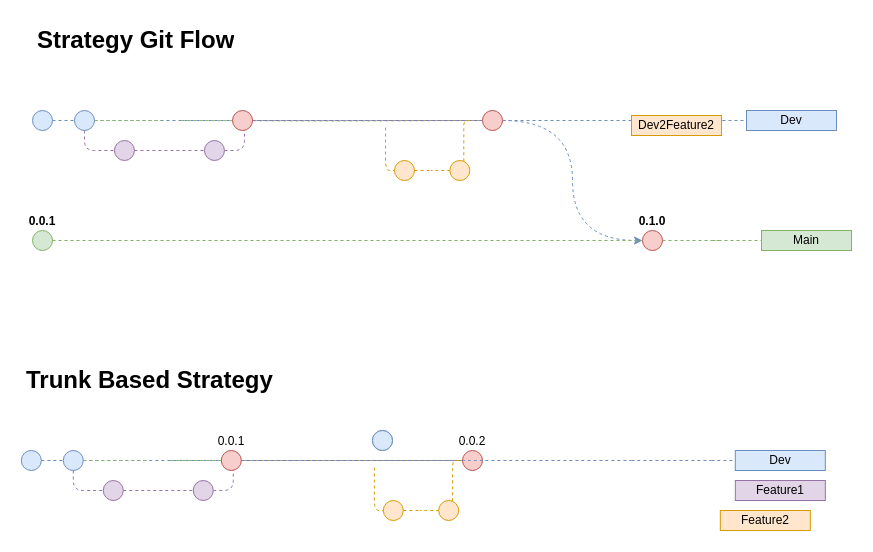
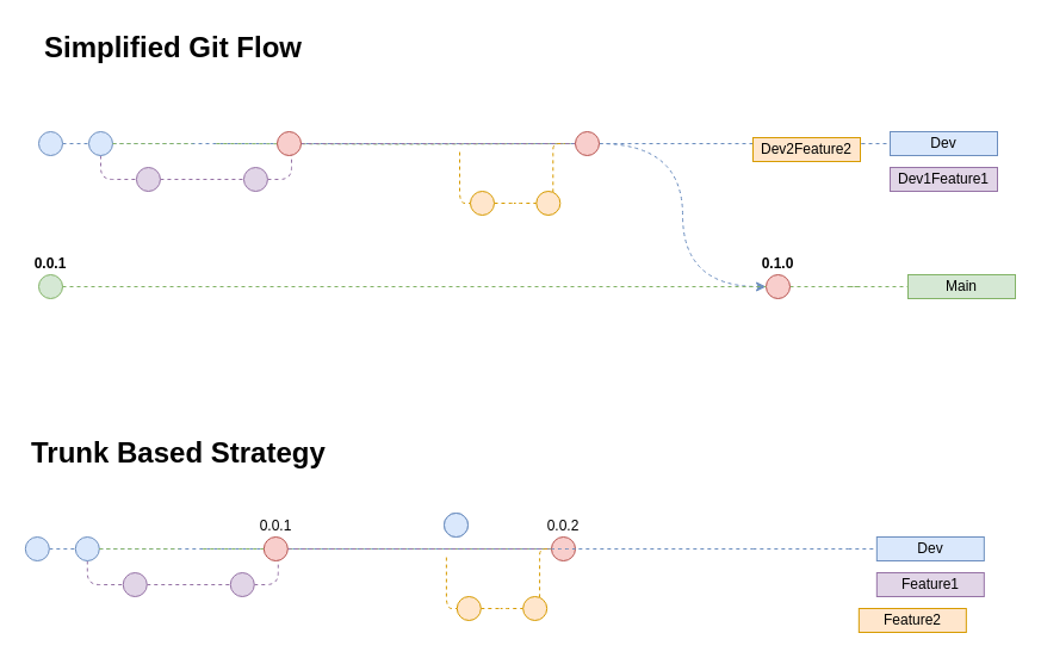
  <mxCell id="0" />
  <mxCell id="1" parent="0" />
  <mxCell id="2" style="edgeStyle=orthogonalEdgeStyle;rounded=0;orthogonalLoop=1;jettySize=auto;html=1;exitX=1;exitY=0.5;exitDx=0;exitDy=0;entryX=0;entryY=0.5;entryDx=0;entryDy=0;curved=1;dashed=1;fillColor=#dae8fc;strokeColor=#6c8ebf;startArrow=none;" parent="1" source="34" target="23" edge="1"><mxGeometry relative="1" as="geometry"><mxPoint x="493.31" y="120" as="sourcePoint" /></mxGeometry></mxCell>
  <mxCell id="3" value="" style="edgeStyle=orthogonalEdgeStyle;rounded=1;orthogonalLoop=1;jettySize=auto;html=1;dashed=1;endArrow=none;endFill=0;fontSize=10;fontColor=#FFB570;fillColor=#e1d5e7;strokeColor=#9673a6;entryX=0;entryY=0.5;entryDx=0;entryDy=0;" parent="1" source="17" target="33" edge="1"><mxGeometry relative="1" as="geometry"><Array as="points"><mxPoint x="243.98" y="150" /></Array><mxPoint x="223.95" y="150" as="sourcePoint" /><mxPoint x="482" y="120" as="targetPoint" /></mxGeometry></mxCell>
  <mxCell id="4" style="edgeStyle=orthogonalEdgeStyle;rounded=1;orthogonalLoop=1;jettySize=auto;html=1;dashed=1;endArrow=none;endFill=0;fontSize=12;fontColor=#FFB570;fillColor=#ffe6cc;strokeColor=#d79b00;exitX=1;exitY=1;exitDx=0;exitDy=0;" parent="1" target="27" edge="1"><mxGeometry relative="1" as="geometry"><mxPoint x="385.041" y="127.071" as="sourcePoint" /><mxPoint x="509.33" y="270" as="targetPoint" /><Array as="points"><mxPoint x="385" y="170" /></Array></mxGeometry></mxCell>
  <mxCell id="5" style="edgeStyle=orthogonalEdgeStyle;rounded=1;orthogonalLoop=1;jettySize=auto;html=1;dashed=1;endArrow=none;endFill=0;fontSize=10;fontColor=#FFB570;fillColor=#ffe6cc;strokeColor=#d79b00;" parent="1" edge="1"><mxGeometry relative="1" as="geometry"><mxPoint x="387.97" y="120" as="sourcePoint" /><mxPoint x="473.31" y="120" as="targetPoint" /></mxGeometry></mxCell>
  <mxCell id="6" value="" style="endArrow=none;dashed=1;html=1;fillColor=#dae8fc;strokeColor=#6c8ebf;" parent="1" target="7" edge="1"><mxGeometry width="50" height="50" relative="1" as="geometry"><mxPoint x="722" y="120" as="sourcePoint" /><mxPoint x="722" y="120" as="targetPoint" /></mxGeometry></mxCell>
  <mxCell id="7" value="Dev" style="text;html=1;strokeColor=#6c8ebf;fillColor=#dae8fc;align=center;verticalAlign=middle;whiteSpace=wrap;rounded=0;" parent="1" vertex="1"><mxGeometry x="746" y="110" width="90" height="20" as="geometry" /></mxCell>
  <mxCell id="8" value="" style="endArrow=none;dashed=1;html=1;fillColor=#dae8fc;strokeColor=#6c8ebf;" parent="1" edge="1"><mxGeometry width="50" height="50" relative="1" as="geometry"><mxPoint x="642" y="120" as="sourcePoint" /><mxPoint x="722" y="120" as="targetPoint" /></mxGeometry></mxCell>
  <mxCell id="9" value="" style="endArrow=none;dashed=1;html=1;fillColor=#dae8fc;strokeColor=#6c8ebf;" parent="1" edge="1"><mxGeometry width="391.99" height="450" relative="1" as="geometry"><mxPoint x="52" y="120" as="sourcePoint" /><mxPoint x="642" y="120" as="targetPoint" /><Array as="points" /></mxGeometry></mxCell>
  <mxCell id="10" value="" style="ellipse;whiteSpace=wrap;html=1;aspect=fixed;fillColor=#dae8fc;strokeColor=#6c8ebf;" parent="9" vertex="1"><mxGeometry x="371.99" y="430" width="20" height="20" as="geometry" /></mxCell>
  <mxCell id="11" style="edgeStyle=orthogonalEdgeStyle;rounded=1;orthogonalLoop=1;jettySize=auto;html=1;dashed=1;endArrow=none;endFill=0;fontSize=10;fontColor=#FFB570;fillColor=#e1d5e7;strokeColor=#9673a6;" parent="1" source="12" target="18" edge="1"><mxGeometry relative="1" as="geometry"><Array as="points"><mxPoint x="83.98" y="130" /></Array></mxGeometry></mxCell>
  <mxCell id="12" value="" style="ellipse;whiteSpace=wrap;html=1;aspect=fixed;fillColor=#dae8fc;strokeColor=#6c8ebf;" parent="1" vertex="1"><mxGeometry x="73.98" y="110" width="20" height="20" as="geometry" /></mxCell>
  <mxCell id="13" style="edgeStyle=orthogonalEdgeStyle;rounded=1;orthogonalLoop=1;jettySize=auto;html=1;dashed=1;endArrow=none;endFill=0;fillColor=#d5e8d4;strokeColor=#82b366;" parent="1" source="12" edge="1"><mxGeometry relative="1" as="geometry"><mxPoint x="160.95" y="120" as="targetPoint" /><mxPoint x="103.98" y="120" as="sourcePoint" /></mxGeometry></mxCell>
  <mxCell id="14" style="edgeStyle=orthogonalEdgeStyle;rounded=1;orthogonalLoop=1;jettySize=auto;html=1;dashed=1;endArrow=none;endFill=0;fillColor=#d5e8d4;strokeColor=#82b366;" parent="1" target="34" edge="1"><mxGeometry relative="1" as="geometry"><mxPoint x="673.98" y="120" as="targetPoint" /><mxPoint x="180.95" y="120" as="sourcePoint" /></mxGeometry></mxCell>
  <mxCell id="15" style="edgeStyle=orthogonalEdgeStyle;rounded=1;orthogonalLoop=1;jettySize=auto;html=1;dashed=1;endArrow=none;endFill=0;fontSize=10;fontColor=#FFB570;fillColor=#e1d5e7;strokeColor=#9673a6;" parent="1" source="18" target="17" edge="1"><mxGeometry relative="1" as="geometry" /></mxCell>
  <mxCell id="16" style="edgeStyle=orthogonalEdgeStyle;rounded=1;orthogonalLoop=1;jettySize=auto;html=1;dashed=1;endArrow=none;endFill=0;fontSize=10;fontColor=#FFB570;fillColor=#e1d5e7;strokeColor=#9673a6;entryX=0;entryY=0.5;entryDx=0;entryDy=0;startArrow=none;" parent="1" source="33" target="34" edge="1"><mxGeometry relative="1" as="geometry"><Array as="points"><mxPoint x="243.98" y="120" /></Array></mxGeometry></mxCell>
  <mxCell id="17" value="" style="ellipse;whiteSpace=wrap;html=1;aspect=fixed;fontSize=10;fillColor=#e1d5e7;strokeColor=#9673a6;" parent="1" vertex="1"><mxGeometry x="203.95" y="140" width="20" height="20" as="geometry" /></mxCell>
  <mxCell id="18" value="" style="ellipse;whiteSpace=wrap;html=1;aspect=fixed;fontSize=10;fillColor=#e1d5e7;strokeColor=#9673a6;" parent="1" vertex="1"><mxGeometry x="113.95" y="140" width="20" height="20" as="geometry" /></mxCell>
  <mxCell id="19" value="" style="endArrow=none;dashed=1;html=1;fillColor=#d5e8d4;strokeColor=#82b366;" parent="1" target="21" edge="1"><mxGeometry width="50" height="50" relative="1" as="geometry"><mxPoint x="712" y="240" as="sourcePoint" /><mxPoint x="722" y="240" as="targetPoint" /></mxGeometry></mxCell>
  <mxCell id="20" value="0.0.1" style="ellipse;whiteSpace=wrap;html=1;aspect=fixed;fillColor=#d5e8d4;strokeColor=#82b366;fontStyle=1;labelPosition=center;verticalLabelPosition=top;align=center;verticalAlign=bottom;" parent="1" vertex="1"><mxGeometry x="32" y="230" width="20" height="20" as="geometry" /></mxCell>
  <mxCell id="21" value="Main" style="text;html=1;strokeColor=#82b366;fillColor=#d5e8d4;align=center;verticalAlign=middle;whiteSpace=wrap;rounded=0;" parent="1" vertex="1"><mxGeometry x="761" y="230" width="90" height="20" as="geometry" /></mxCell>
  <mxCell id="22" value="" style="endArrow=none;dashed=1;html=1;fillColor=#d5e8d4;strokeColor=#82b366;" parent="1" source="23" edge="1"><mxGeometry width="50" height="50" relative="1" as="geometry"><mxPoint x="52" y="240" as="sourcePoint" /><mxPoint x="722" y="240" as="targetPoint" /></mxGeometry></mxCell>
  <mxCell id="23" value="0.1.0" style="ellipse;whiteSpace=wrap;html=1;aspect=fixed;fillColor=#f8cecc;strokeColor=#b85450;fontStyle=1;labelPosition=center;verticalLabelPosition=top;align=center;verticalAlign=bottom;" parent="1" vertex="1"><mxGeometry x="642" y="230" width="20" height="20" as="geometry" /></mxCell>
  <mxCell id="24" value="" style="endArrow=none;dashed=1;html=1;fillColor=#d5e8d4;strokeColor=#82b366;" parent="1" source="20" target="23" edge="1"><mxGeometry width="50" height="50" relative="1" as="geometry"><mxPoint x="52" y="240" as="sourcePoint" /><mxPoint x="692" y="240" as="targetPoint" /><Array as="points" /></mxGeometry></mxCell>
+ <mxCell id="25" value="Dev1Feature1" style="text;html=1;strokeColor=#9673a6;fillColor=#e1d5e7;align=center;verticalAlign=middle;whiteSpace=wrap;rounded=0;" parent="1" vertex="1"><mxGeometry x="746" y="140" width="90" height="20" as="geometry" /></mxCell>
  <mxCell id="26" style="edgeStyle=orthogonalEdgeStyle;rounded=1;orthogonalLoop=1;jettySize=auto;html=1;dashed=1;endArrow=none;endFill=0;fontSize=12;fontColor=#FFB570;fillColor=#ffe6cc;strokeColor=#d79b00;" parent="1" source="27" target="29" edge="1"><mxGeometry relative="1" as="geometry" /></mxCell>
  <mxCell id="27" value="" style="ellipse;whiteSpace=wrap;html=1;aspect=fixed;fontSize=10;fillColor=#ffe6cc;strokeColor=#d79b00;" parent="1" vertex="1"><mxGeometry x="393.99" y="160" width="20" height="20" as="geometry" /></mxCell>
  <mxCell id="28" style="edgeStyle=orthogonalEdgeStyle;rounded=1;orthogonalLoop=1;jettySize=auto;html=1;dashed=1;endArrow=none;endFill=0;fontSize=12;fontColor=#FFB570;fillColor=#ffe6cc;strokeColor=#d79b00;entryX=0;entryY=0.5;entryDx=0;entryDy=0;" parent="1" source="29" edge="1"><mxGeometry relative="1" as="geometry"><mxPoint x="473.31" y="120" as="targetPoint" /><Array as="points"><mxPoint x="463.31" y="140" /><mxPoint x="463.31" y="120" /></Array></mxGeometry></mxCell>
  <mxCell id="29" value="" style="ellipse;whiteSpace=wrap;html=1;aspect=fixed;fontSize=10;fillColor=#ffe6cc;strokeColor=#d79b00;" parent="1" vertex="1"><mxGeometry x="449.33" y="160" width="20" height="20" as="geometry" /></mxCell>
  <mxCell id="30" value="Dev2Feature2" style="text;html=1;strokeColor=#d79b00;fillColor=#ffe6cc;align=center;verticalAlign=middle;whiteSpace=wrap;rounded=0;" parent="1" vertex="1"><mxGeometry x="631" y="115" width="90" height="20" as="geometry" /></mxCell>
  <mxCell id="31" value="" style="ellipse;whiteSpace=wrap;html=1;aspect=fixed;fillColor=#dae8fc;strokeColor=#6c8ebf;" parent="1" vertex="1"><mxGeometry x="32" y="110" width="20" height="20" as="geometry" /></mxCell>
  <mxCell id="32" value="" style="edgeStyle=orthogonalEdgeStyle;rounded=0;orthogonalLoop=1;jettySize=auto;html=1;exitX=1;exitY=0.5;exitDx=0;exitDy=0;entryX=0;entryY=0.5;entryDx=0;entryDy=0;curved=1;dashed=1;fillColor=#dae8fc;strokeColor=#6c8ebf;endArrow=none;" parent="1" target="34" edge="1"><mxGeometry relative="1" as="geometry"><mxPoint x="493.31" y="120" as="sourcePoint" /><mxPoint x="642" y="240" as="targetPoint" /></mxGeometry></mxCell>
  <mxCell id="33" value="" style="ellipse;whiteSpace=wrap;html=1;aspect=fixed;fillColor=#f8cecc;strokeColor=#b85450;" parent="1" vertex="1"><mxGeometry x="232" y="110" width="20" height="20" as="geometry" /></mxCell>
  <mxCell id="34" value="" style="ellipse;whiteSpace=wrap;html=1;aspect=fixed;fillColor=#f8cecc;strokeColor=#b85450;" parent="1" vertex="1"><mxGeometry x="482" y="110" width="20" height="20" as="geometry" /></mxCell>
- <mxCell id="35" value="&lt;h1&gt;Strategy Git Flow&lt;/h1&gt;" style="text;html=1;strokeColor=none;fillColor=none;spacing=5;spacingTop=-20;whiteSpace=wrap;overflow=hidden;rounded=0;" parent="1" vertex="1"><mxGeometry x="32" y="20" width="393" height="200" as="geometry" /></mxCell>
+ <mxCell id="35" value="&lt;h1&gt;Simplified Git Flow&lt;/h1&gt;" style="text;html=1;strokeColor=none;fillColor=none;spacing=5;spacingTop=-20;whiteSpace=wrap;overflow=hidden;rounded=0;" parent="1" vertex="1"><mxGeometry x="32" y="20" width="393" height="200" as="geometry" /></mxCell>
  <mxCell id="36" value="" style="edgeStyle=orthogonalEdgeStyle;rounded=1;orthogonalLoop=1;jettySize=auto;html=1;dashed=1;endArrow=none;endFill=0;fontSize=10;fontColor=#FFB570;fillColor=#e1d5e7;strokeColor=#9673a6;entryX=0;entryY=0.5;entryDx=0;entryDy=0;" parent="1" source="50" target="60" edge="1"><mxGeometry relative="1" as="geometry"><Array as="points"><mxPoint x="232.81" y="490" /></Array><mxPoint x="212.78" y="490" as="sourcePoint" /><mxPoint x="470.83" y="460" as="targetPoint" /></mxGeometry></mxCell>
  <mxCell id="37" style="edgeStyle=orthogonalEdgeStyle;rounded=1;orthogonalLoop=1;jettySize=auto;html=1;dashed=1;endArrow=none;endFill=0;fontSize=12;fontColor=#FFB570;fillColor=#ffe6cc;strokeColor=#d79b00;exitX=1;exitY=1;exitDx=0;exitDy=0;" parent="1" target="54" edge="1"><mxGeometry relative="1" as="geometry"><mxPoint x="373.871" y="467.071" as="sourcePoint" /><mxPoint x="498.16" y="610" as="targetPoint" /><Array as="points"><mxPoint x="373.83" y="510" /></Array></mxGeometry></mxCell>
  <mxCell id="38" style="edgeStyle=orthogonalEdgeStyle;rounded=1;orthogonalLoop=1;jettySize=auto;html=1;dashed=1;endArrow=none;endFill=0;fontSize=10;fontColor=#FFB570;fillColor=#ffe6cc;strokeColor=#d79b00;" parent="1" edge="1"><mxGeometry relative="1" as="geometry"><mxPoint x="376.8" y="460" as="sourcePoint" /><mxPoint x="462.14" y="460" as="targetPoint" /></mxGeometry></mxCell>
  <mxCell id="39" value="" style="endArrow=none;dashed=1;html=1;fillColor=#dae8fc;strokeColor=#6c8ebf;" parent="1" target="40" edge="1"><mxGeometry width="50" height="50" relative="1" as="geometry"><mxPoint x="710.83" y="460" as="sourcePoint" /><mxPoint x="710.83" y="460" as="targetPoint" /></mxGeometry></mxCell>
  <mxCell id="40" value="Dev" style="text;html=1;strokeColor=#6c8ebf;fillColor=#dae8fc;align=center;verticalAlign=middle;whiteSpace=wrap;rounded=0;" parent="1" vertex="1"><mxGeometry x="734.83" y="450" width="90" height="20" as="geometry" /></mxCell>
  <mxCell id="41" value="" style="endArrow=none;dashed=1;html=1;fillColor=#dae8fc;strokeColor=#6c8ebf;" parent="1" edge="1"><mxGeometry width="50" height="50" relative="1" as="geometry"><mxPoint x="630.83" y="460" as="sourcePoint" /><mxPoint x="710.83" y="460" as="targetPoint" /></mxGeometry></mxCell>
  <mxCell id="42" value="" style="endArrow=none;dashed=1;html=1;fillColor=#dae8fc;strokeColor=#6c8ebf;" parent="1" edge="1"><mxGeometry width="391.99" height="450" relative="1" as="geometry"><mxPoint x="40.83" y="460" as="sourcePoint" /><mxPoint x="630.83" y="460" as="targetPoint" /><Array as="points" /></mxGeometry></mxCell>
  <mxCell id="43" value="" style="ellipse;whiteSpace=wrap;html=1;aspect=fixed;fillColor=#dae8fc;strokeColor=#6c8ebf;" parent="42" vertex="1"><mxGeometry x="371.99" y="430" width="20" height="20" as="geometry" /></mxCell>
  <mxCell id="44" style="edgeStyle=orthogonalEdgeStyle;rounded=1;orthogonalLoop=1;jettySize=auto;html=1;dashed=1;endArrow=none;endFill=0;fontSize=10;fontColor=#FFB570;fillColor=#e1d5e7;strokeColor=#9673a6;" parent="1" source="45" target="51" edge="1"><mxGeometry relative="1" as="geometry"><Array as="points"><mxPoint x="72.81" y="470" /></Array></mxGeometry></mxCell>
  <mxCell id="45" value="" style="ellipse;whiteSpace=wrap;html=1;aspect=fixed;fillColor=#dae8fc;strokeColor=#6c8ebf;" parent="1" vertex="1"><mxGeometry x="62.81" y="450" width="20" height="20" as="geometry" /></mxCell>
  <mxCell id="46" style="edgeStyle=orthogonalEdgeStyle;rounded=1;orthogonalLoop=1;jettySize=auto;html=1;dashed=1;endArrow=none;endFill=0;fillColor=#d5e8d4;strokeColor=#82b366;" parent="1" source="45" edge="1"><mxGeometry relative="1" as="geometry"><mxPoint x="149.78" y="460" as="targetPoint" /><mxPoint x="92.81" y="460" as="sourcePoint" /></mxGeometry></mxCell>
  <mxCell id="47" style="edgeStyle=orthogonalEdgeStyle;rounded=1;orthogonalLoop=1;jettySize=auto;html=1;dashed=1;endArrow=none;endFill=0;fillColor=#d5e8d4;strokeColor=#82b366;" parent="1" edge="1"><mxGeometry relative="1" as="geometry"><mxPoint x="470.83" y="460" as="targetPoint" /><mxPoint x="169.78" y="460" as="sourcePoint" /></mxGeometry></mxCell>
  <mxCell id="48" style="edgeStyle=orthogonalEdgeStyle;rounded=1;orthogonalLoop=1;jettySize=auto;html=1;dashed=1;endArrow=none;endFill=0;fontSize=10;fontColor=#FFB570;fillColor=#e1d5e7;strokeColor=#9673a6;" parent="1" source="51" target="50" edge="1"><mxGeometry relative="1" as="geometry" /></mxCell>
  <mxCell id="49" style="edgeStyle=orthogonalEdgeStyle;rounded=1;orthogonalLoop=1;jettySize=auto;html=1;dashed=1;endArrow=none;endFill=0;fontSize=10;fontColor=#FFB570;fillColor=#e1d5e7;strokeColor=#9673a6;entryX=0;entryY=0.5;entryDx=0;entryDy=0;startArrow=none;" parent="1" source="60" edge="1"><mxGeometry relative="1" as="geometry"><Array as="points"><mxPoint x="232.81" y="460" /></Array><mxPoint x="470.83" y="460" as="targetPoint" /></mxGeometry></mxCell>
  <mxCell id="50" value="" style="ellipse;whiteSpace=wrap;html=1;aspect=fixed;fontSize=10;fillColor=#e1d5e7;strokeColor=#9673a6;" parent="1" vertex="1"><mxGeometry x="192.78" y="480" width="20" height="20" as="geometry" /></mxCell>
  <mxCell id="51" value="" style="ellipse;whiteSpace=wrap;html=1;aspect=fixed;fontSize=10;fillColor=#e1d5e7;strokeColor=#9673a6;" parent="1" vertex="1"><mxGeometry x="102.78" y="480" width="20" height="20" as="geometry" /></mxCell>
  <mxCell id="52" value="Feature1" style="text;html=1;strokeColor=#9673a6;fillColor=#e1d5e7;align=center;verticalAlign=middle;whiteSpace=wrap;rounded=0;" parent="1" vertex="1"><mxGeometry x="734.83" y="480" width="90" height="20" as="geometry" /></mxCell>
  <mxCell id="53" style="edgeStyle=orthogonalEdgeStyle;rounded=1;orthogonalLoop=1;jettySize=auto;html=1;dashed=1;endArrow=none;endFill=0;fontSize=12;fontColor=#FFB570;fillColor=#ffe6cc;strokeColor=#d79b00;" parent="1" source="54" target="56" edge="1"><mxGeometry relative="1" as="geometry" /></mxCell>
  <mxCell id="54" value="" style="ellipse;whiteSpace=wrap;html=1;aspect=fixed;fontSize=10;fillColor=#ffe6cc;strokeColor=#d79b00;" parent="1" vertex="1"><mxGeometry x="382.82" y="500" width="20" height="20" as="geometry" /></mxCell>
  <mxCell id="55" style="edgeStyle=orthogonalEdgeStyle;rounded=1;orthogonalLoop=1;jettySize=auto;html=1;dashed=1;endArrow=none;endFill=0;fontSize=12;fontColor=#FFB570;fillColor=#ffe6cc;strokeColor=#d79b00;entryX=0;entryY=0.5;entryDx=0;entryDy=0;" parent="1" source="56" edge="1"><mxGeometry relative="1" as="geometry"><mxPoint x="462.14" y="460" as="targetPoint" /><Array as="points"><mxPoint x="452.14" y="480" /><mxPoint x="452.14" y="460" /></Array></mxGeometry></mxCell>
  <mxCell id="56" value="" style="ellipse;whiteSpace=wrap;html=1;aspect=fixed;fontSize=10;fillColor=#ffe6cc;strokeColor=#d79b00;" parent="1" vertex="1"><mxGeometry x="438.16" y="500" width="20" height="20" as="geometry" /></mxCell>
  <mxCell id="57" value="Feature2" style="text;html=1;strokeColor=#d79b00;fillColor=#ffe6cc;align=center;verticalAlign=middle;whiteSpace=wrap;rounded=0;" parent="1" vertex="1"><mxGeometry x="719.83" y="510" width="90" height="20" as="geometry" /></mxCell>
  <mxCell id="58" value="" style="ellipse;whiteSpace=wrap;html=1;aspect=fixed;fillColor=#dae8fc;strokeColor=#6c8ebf;" parent="1" vertex="1"><mxGeometry x="20.83" y="450" width="20" height="20" as="geometry" /></mxCell>
  <mxCell id="59" value="" style="edgeStyle=orthogonalEdgeStyle;rounded=0;orthogonalLoop=1;jettySize=auto;html=1;exitX=1;exitY=0.5;exitDx=0;exitDy=0;entryX=0;entryY=0.5;entryDx=0;entryDy=0;curved=1;dashed=1;fillColor=#dae8fc;strokeColor=#6c8ebf;endArrow=none;startArrow=none;" parent="1" source="62" edge="1"><mxGeometry relative="1" as="geometry"><mxPoint x="482.14" y="460" as="sourcePoint" /><mxPoint x="470.83" y="460" as="targetPoint" /></mxGeometry></mxCell>
  <mxCell id="60" value="0.0.1" style="ellipse;whiteSpace=wrap;html=1;aspect=fixed;fillColor=#f8cecc;strokeColor=#b85450;labelPosition=center;verticalLabelPosition=top;align=center;verticalAlign=bottom;" parent="1" vertex="1"><mxGeometry x="220.83" y="450" width="20" height="20" as="geometry" /></mxCell>
  <mxCell id="61" value="&lt;h1&gt;Trunk Based Strategy&lt;br&gt;&lt;/h1&gt;" style="text;html=1;strokeColor=none;fillColor=none;spacing=5;spacingTop=-20;whiteSpace=wrap;overflow=hidden;rounded=0;" parent="1" vertex="1"><mxGeometry x="20.99" y="360" width="393" height="40" as="geometry" /></mxCell>
  <mxCell id="62" value="0.0.2" style="ellipse;whiteSpace=wrap;html=1;aspect=fixed;fillColor=#f8cecc;strokeColor=#b85450;labelPosition=center;verticalLabelPosition=top;align=center;verticalAlign=bottom;" parent="1" vertex="1"><mxGeometry x="462" y="450" width="20" height="20" as="geometry" /></mxCell>
  <mxCell id="63" value="" style="edgeStyle=orthogonalEdgeStyle;rounded=0;orthogonalLoop=1;jettySize=auto;html=1;exitX=1;exitY=0.5;exitDx=0;exitDy=0;entryX=0;entryY=0.5;entryDx=0;entryDy=0;curved=1;dashed=1;fillColor=#dae8fc;strokeColor=#6c8ebf;endArrow=none;" parent="1" target="62" edge="1"><mxGeometry relative="1" as="geometry"><mxPoint x="482.14" y="460" as="sourcePoint" /><mxPoint x="470.83" y="460" as="targetPoint" /></mxGeometry></mxCell>
